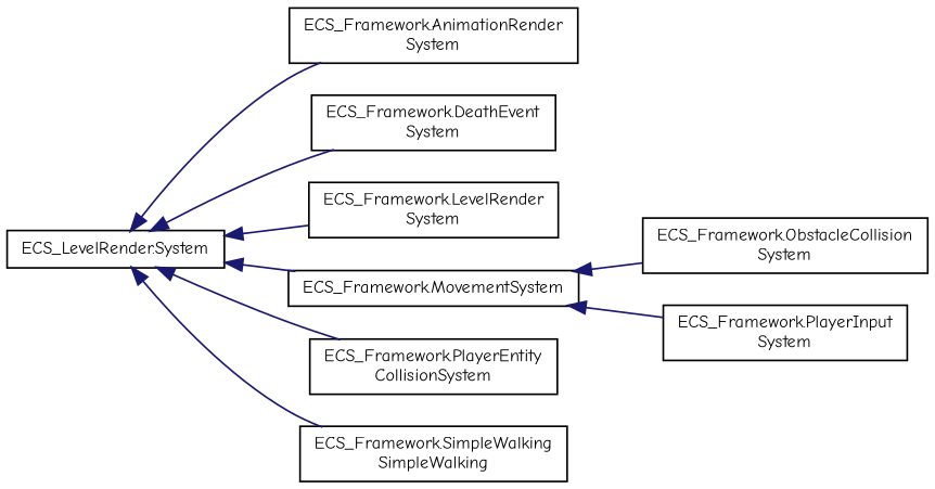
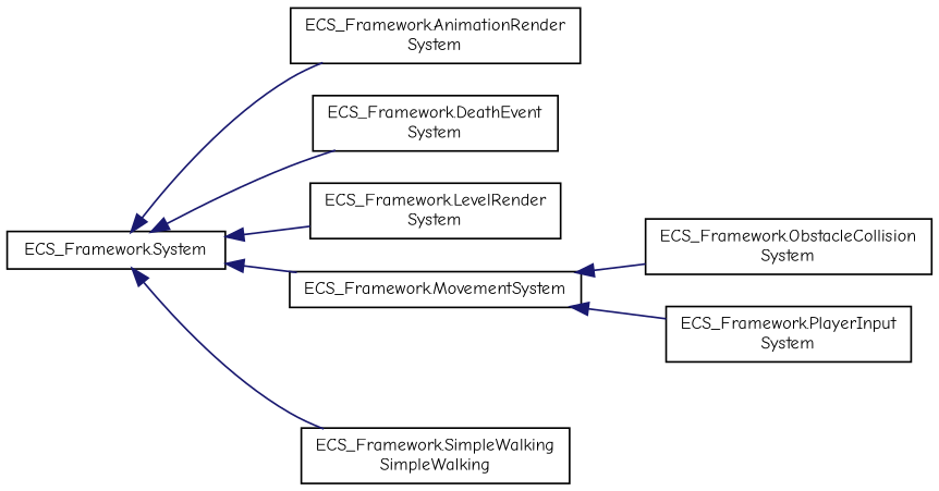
  digraph {
    fontname="Comic Neue"
    rankdir=LR
    node [color=black fillcolor=white fontname="Comic Neue" fontsize=10 shape=record style=filled]
    edge [color=midnightblue dir=back fontname="Comic Neue" fontsize=10 labelfontname=Helvetica labelfontsize=10 style=solid]
-   n1 [height=0.2 label="ECS_LevelRender.System" width=0.4]
+   n1 [height=0.2 label="ECS_Framework.System" width=0.4]
    n2 [height=0.2 label="ECS_Framework.AnimationRender\lSystem" width=0.4]
    n3 [height=0.2 label="ECS_Framework.DeathEvent\lSystem" width=0.4]
    n4 [height=0.2 label="ECS_Framework.LevelRender\lSystem" width=0.4]
    n5 [height=0.2 label="ECS_Framework.MovementSystem" width=0.4]
-   n6 [height=0.2 label="ECS_Framework.PlayerEntity\lCollisionSystem" width=0.4]
    n7 [height=0.2 label="ECS_Framework.SimpleWalking\lSimpleWalking" width=0.4]
    n8 [height=0.2 label="ECS_Framework.ObstacleCollision\lSystem" width=0.4]
    n9 [height=0.2 label="ECS_Framework.PlayerInput\lSystem" width=0.4]
    n1 -> n2
    n1 -> n3
    n1 -> n4
    n1 -> n5
-   n1 -> n6
    n1 -> n7
    n5 -> n8
    n5 -> n9
  }
